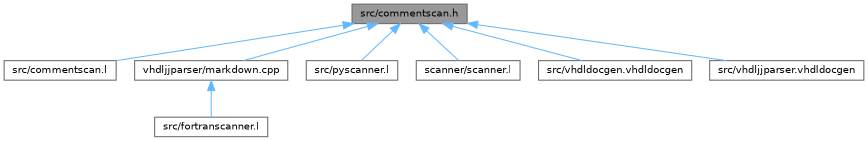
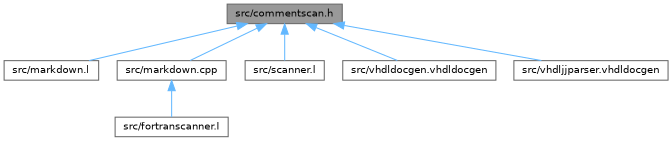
  digraph {
    node [color=grey40 fillcolor=white fontname=Helvetica fontsize=10 shape=box style=filled]
    edge [color=steelblue1 dir=back fontname=Helvetica fontsize=10 labelfontname=Helvetica labelfontsize=10 style=solid]
    n1 [color=gray40 fillcolor=grey60 fontcolor=black height=0.2 label="src/commentscan.h" width=0.4]
-   n2 [height=0.2 label="src/commentscan.l" width=0.4]
-   n3 [height=0.2 label="vhdljjparser/markdown.cpp" width=0.4]
-   n4 [height=0.2 label="src/pyscanner.l" width=0.4]
-   n5 [height=0.2 label="scanner/scanner.l" width=0.4]
+   n2 [height=0.2 label="src/markdown.l" width=0.4]
+   n3 [height=0.2 label="src/markdown.cpp" width=0.4]
+   n5 [height=0.2 label="src/scanner.l" width=0.4]
    n6 [height=0.2 label="src/vhdldocgen.vhdldocgen" width=0.4]
    n7 [height=0.2 label="src/vhdljjparser.vhdldocgen" width=0.4]
    n8 [height=0.2 label="src/fortranscanner.l" width=0.4]
    n1 -> n2
    n1 -> n3
-   n1 -> n4
    n1 -> n5
    n1 -> n6
    n1 -> n7
    n3 -> n8
  }
